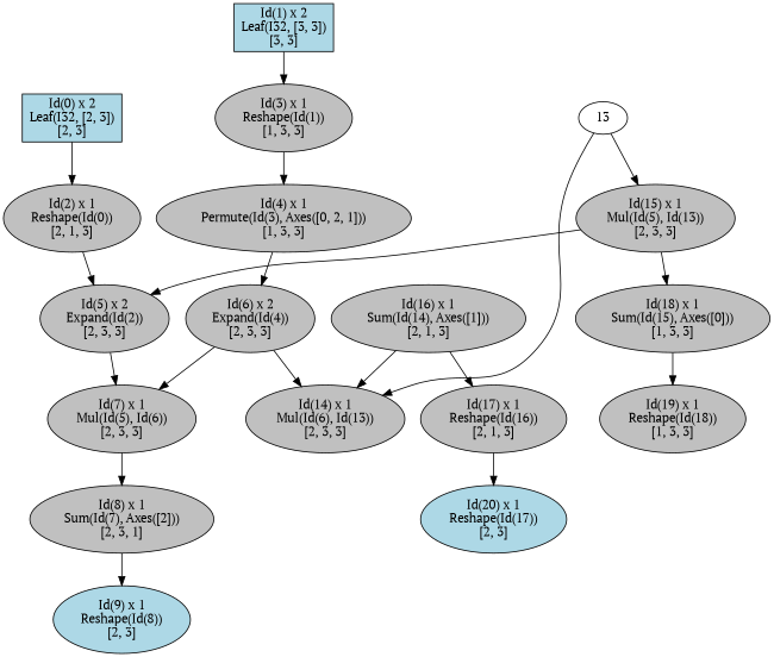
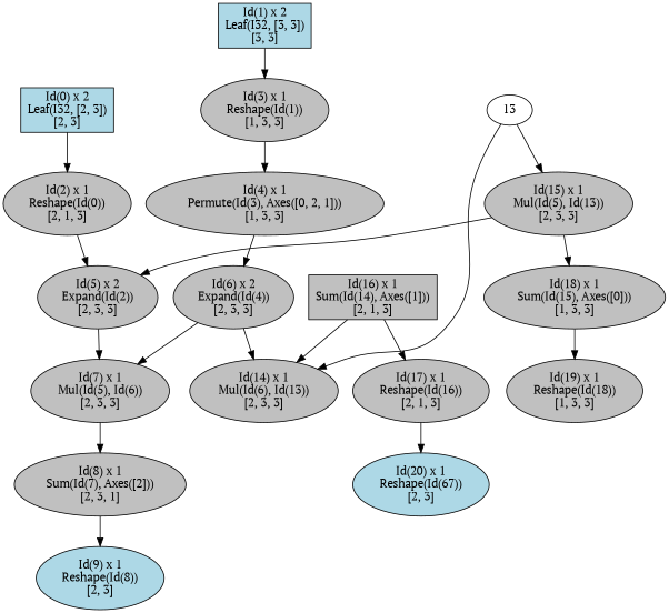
  strict digraph {
    fontname="PT Serif"
    ordering=in
    rank=source
    node [fillcolor=grey fontname="PT Serif" shape=oval style=filled]
    edge [fontname="PT Serif"]
    n1 [fillcolor=lightblue label="Id(0) x 2\nLeaf(I32, [2, 3])\n[2, 3]" shape=box]
    n2 [label="Id(2) x 1\nReshape(Id(0))\n[2, 1, 3]"]
    n3 [label="Id(5) x 2\nExpand(Id(2))\n[2, 3, 3]"]
    n4 [fillcolor=lightblue label="Id(1) x 2\nLeaf(I32, [3, 3])\n[3, 3]" shape=box]
    n5 [label="Id(3) x 1\nReshape(Id(1))\n[1, 3, 3]"]
    n6 [label="Id(4) x 1\nPermute(Id(3), Axes([0, 2, 1]))\n[1, 3, 3]"]
-   n7 [fillcolor=lightblue label="Id(20) x 1\nReshape(Id(17))\n[2, 3]"]
+   n7 [fillcolor=lightblue label="Id(20) x 1\nReshape(Id(67))\n[2, 3]"]
    n8 [label="Id(7) x 1\nMul(Id(5), Id(6))\n[2, 3, 3]"]
    n9 [label="Id(6) x 2\nExpand(Id(4))\n[2, 3, 3]"]
    n10 [label="Id(14) x 1\nMul(Id(6), Id(13))\n[2, 3, 3]"]
    n11 [label="Id(8) x 1\nSum(Id(7), Axes([2]))\n[2, 3, 1]"]
    n12 [label="Id(15) x 1\nMul(Id(5), Id(13))\n[2, 3, 3]"]
    n13 [label="Id(18) x 1\nSum(Id(15), Axes([0]))\n[1, 3, 3]"]
    n14 [fillcolor=lightblue label="Id(9) x 1\nReshape(Id(8))\n[2, 3]"]
-   n15 [label="Id(16) x 1\nSum(Id(14), Axes([1]))\n[2, 1, 3]"]
+   n15 [label="Id(16) x 1\nSum(Id(14), Axes([1]))\n[2, 1, 3]" shape=box]
    n16 [label="Id(17) x 1\nReshape(Id(16))\n[2, 1, 3]"]
    n17 [label="Id(19) x 1\nReshape(Id(18))\n[1, 3, 3]"]
    13 [fillcolor="" shape="" style=""]
    n1 -> n2
    n2 -> n3
    n3 -> n8
    n4 -> n5
    n5 -> n6
    n6 -> n9
    n8 -> n11
    n9 -> n8
    n9 -> n10
    n11 -> n14
    n12 -> n3
    n12 -> n13
    n13 -> n17
    n15 -> n10
    n15 -> n16
    n16 -> n7
    13 -> n10
    13 -> n12
  }
